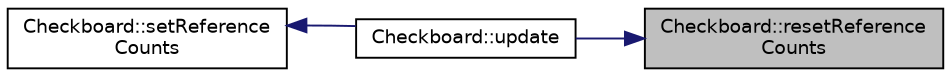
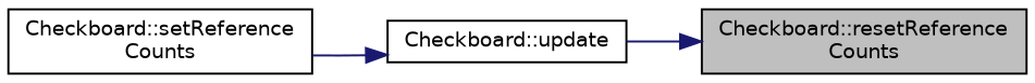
  digraph {
    rankdir=RL
    node [color=black fontname=Helvetica fontsize=10 shape=record]
    edge [color=midnightblue dir=back fontname=Helvetica fontsize=10 labelfontname=Helvetica labelfontsize=10 style=solid]
    n1 [fillcolor=grey75 fontcolor=black height=0.2 label="Checkboard::resetReference\lCounts" style=filled width=0.4]
    n2 [height=0.2 label="Checkboard::update" width=0.4]
    n3 [height=0.2 label="Checkboard::setReference\lCounts" width=0.4]
    n1 -> n2
-   n3 -> n2
+   n2 -> n3
  }
